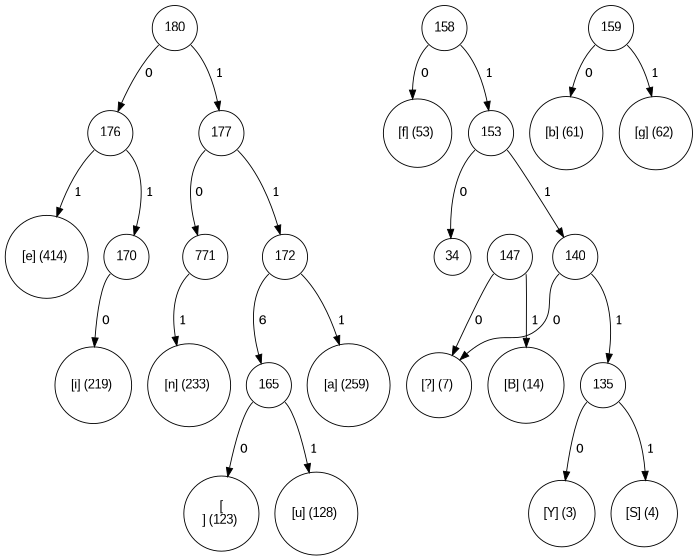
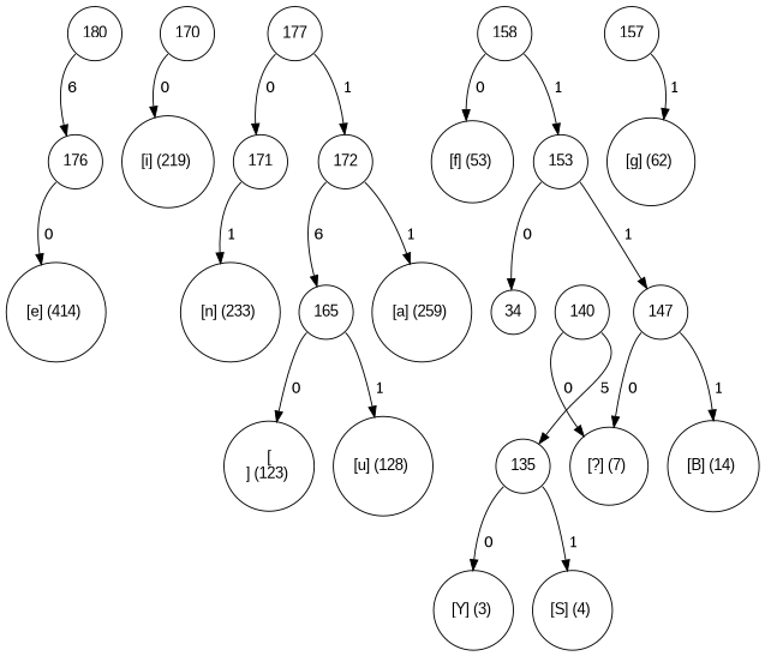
  digraph {
    node [fontname=Arial shape=circle]
    edge [tailport=sw]
    n1 [label=176 width=0.5]
    n2 [label="[e] (414) " width=0.5]
    n3 [label=170 width=0.5]
    180 [width=0.5]
    n5 [label=177 width=0.5]
-   n6 [label=771 width=0.5]
+   n6 [label=171 width=0.5]
    n7 [label=172 width=0.5]
    n8 [label="[i] (219) " width=0.5]
    n9 [label=158 width=0.5]
    n10 [label="[f] (53) " width=0.5]
    n11 [label=153 width=0.5]
-   n12 [label=159 width=0.5]
-   n13 [label="[b] (61) " width=0.5]
+   n12 [label=157 width=0.5]
    n14 [label="[g] (62) " width=0.5]
    n15 [label=34 width=0.5]
    n16 [label=147 width=0.5]
    n17 [label="[B] (14) " width=0.5]
    n18 [label="[?] (7) " width=0.5]
    n19 [label=140 width=0.5]
    n20 [label=135 width=0.5]
    n21 [label="[S] (4) " width=0.5]
    n22 [label="[Y] (3) " width=0.5]
    n23 [label="[n] (233) " width=0.5]
    n24 [label="[a] (259) " width=0.5]
    n25 [label=165 width=0.5]
    n26 [label="[\n] (123) " width=0.5]
    n27 [label="[u] (128) " width=0.5]
-   n1 -> n2 [label=" 1"]
-   n1 -> n3 [label=" 1" tailport=se]
+   n1 -> n2 [label=" 0"]
    n3 -> n8 [label=" 0"]
-   180 -> n1 [label=" 0"]
-   180 -> n5 [label=" 1" tailport=se]
+   180 -> n1 [label=" 6"]
    n5 -> n6 [label=" 0"]
    n5 -> n7 [label=" 1" tailport=se]
    n6 -> n23 [label=" 1"]
    n7 -> n24 [label=" 1" tailport=se]
    n7 -> n25 [label=" 6"]
    n9 -> n10 [label=" 0"]
    n9 -> n11 [label=" 1" tailport=se]
    n11 -> n15 [label=" 0"]
-   n11 -> n19 [label=" 1" tailport=se]
-   n12 -> n13 [label=" 0"]
+   n11 -> n16 [label=" 1" tailport=se]
    n12 -> n14 [label=" 1" tailport=se]
    n16 -> n17 [label=" 1" tailport=se]
    n16 -> n18 [label=" 0"]
    n19 -> n18 [label=" 0"]
-   n19 -> n20 [label=" 1" tailport=se]
+   n19 -> n20 [label=" 5" tailport=se]
    n20 -> n21 [label=" 1" tailport=se]
    n20 -> n22 [label=" 0"]
    n25 -> n26 [label=" 0"]
    n25 -> n27 [label=" 1" tailport=se]
  }
